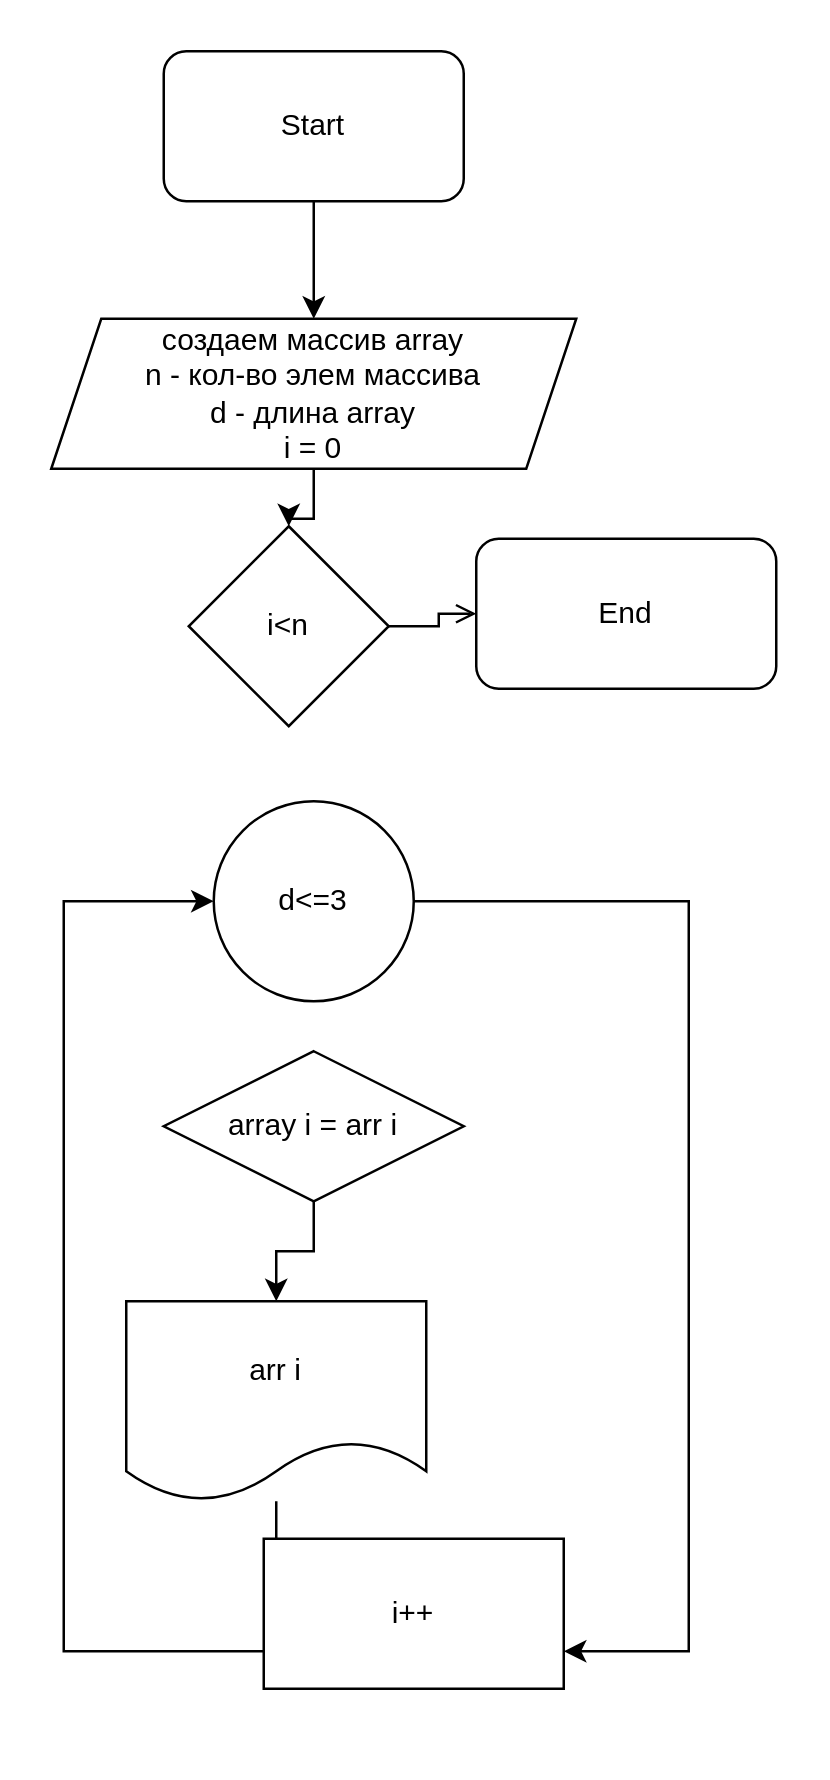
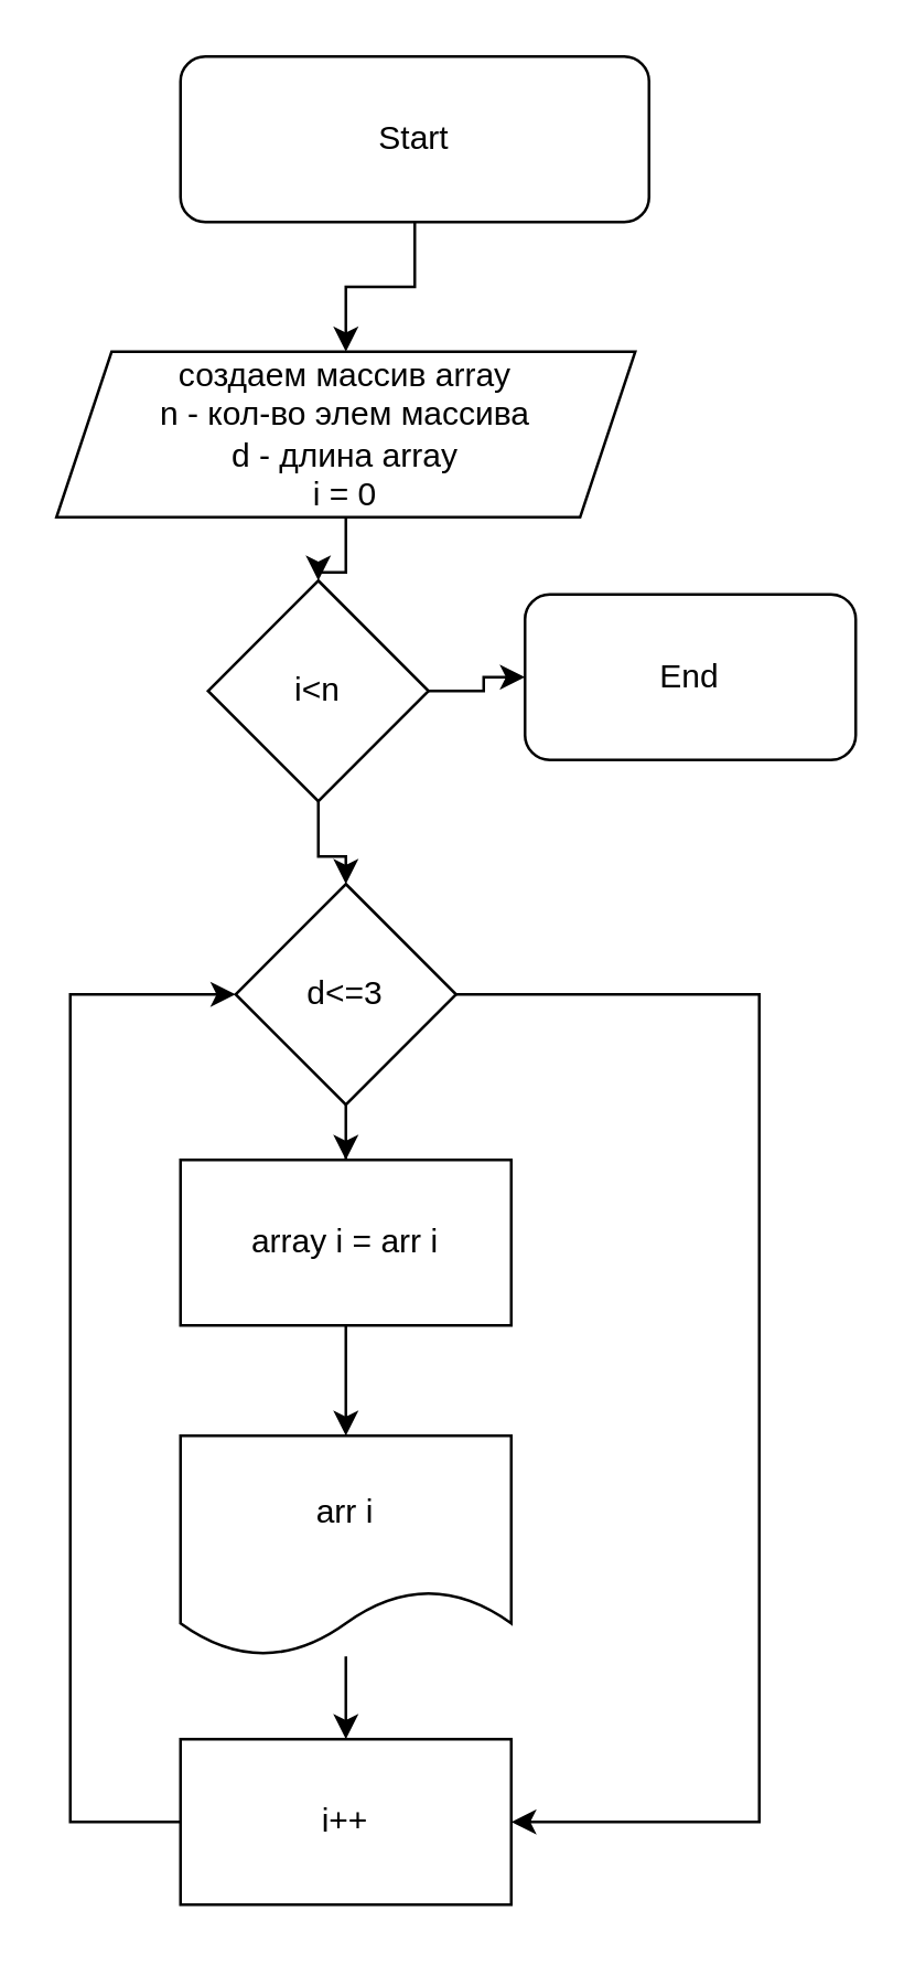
  <mxCell id="0" />
  <mxCell id="1" parent="0" />
  <mxCell id="2" style="edgeStyle=orthogonalEdgeStyle;rounded=0;orthogonalLoop=1;jettySize=auto;html=1;entryX=0.5;entryY=0;entryDx=0;entryDy=0;" edge="1" parent="1" source="3" target="5"><mxGeometry relative="1" as="geometry" /></mxCell>
- <mxCell id="3" value="Start" style="rounded=1;whiteSpace=wrap;html=1;" vertex="1" parent="1"><mxGeometry x="65" y="20" width="120" height="60" as="geometry" /></mxCell>
+ <mxCell id="3" value="Start" style="rounded=1;whiteSpace=wrap;html=1;" vertex="1" parent="1"><mxGeometry x="65" y="20" width="170" height="60" as="geometry" /></mxCell>
  <mxCell id="4" value="" style="edgeStyle=orthogonalEdgeStyle;rounded=0;orthogonalLoop=1;jettySize=auto;html=1;" edge="1" parent="1" source="5" target="8"><mxGeometry relative="1" as="geometry" /></mxCell>
  <mxCell id="5" value="создаем массив array&lt;br&gt;n - кол-во элем массива&lt;br&gt;d - длина array&lt;br&gt;i = 0" style="shape=parallelogram;perimeter=parallelogramPerimeter;whiteSpace=wrap;html=1;fixedSize=1;" vertex="1" parent="1"><mxGeometry x="20" y="127" width="210" height="60" as="geometry" /></mxCell>
- <mxCell id="6" value="" style="edgeStyle=orthogonalEdgeStyle;rounded=0;orthogonalLoop=1;jettySize=auto;html=1;endArrow=open;" edge="1" parent="1" source="8" target="9"><mxGeometry relative="1" as="geometry" /></mxCell>
+ <mxCell id="6" value="" style="edgeStyle=orthogonalEdgeStyle;rounded=0;orthogonalLoop=1;jettySize=auto;html=1;" edge="1" parent="1" source="8" target="9"><mxGeometry relative="1" as="geometry" /></mxCell>
+ <mxCell id="7" value="" style="edgeStyle=orthogonalEdgeStyle;rounded=0;orthogonalLoop=1;jettySize=auto;html=1;" edge="1" parent="1" source="8" target="12"><mxGeometry relative="1" as="geometry" /></mxCell>
  <mxCell id="8" value="i&amp;lt;n" style="rhombus;whiteSpace=wrap;html=1;" vertex="1" parent="1"><mxGeometry x="75" y="210" width="80" height="80" as="geometry" /></mxCell>
  <mxCell id="9" value="End" style="rounded=1;whiteSpace=wrap;html=1;" vertex="1" parent="1"><mxGeometry x="190" y="215" width="120" height="60" as="geometry" /></mxCell>
+ <mxCell id="10" value="" style="edgeStyle=orthogonalEdgeStyle;rounded=0;orthogonalLoop=1;jettySize=auto;html=1;" edge="1" parent="1" source="12" target="14"><mxGeometry relative="1" as="geometry" /></mxCell>
  <mxCell id="11" style="edgeStyle=orthogonalEdgeStyle;rounded=0;orthogonalLoop=1;jettySize=auto;html=1;" edge="1" parent="1" source="12" target="18"><mxGeometry relative="1" as="geometry"><Array as="points"><mxPoint x="275" y="360" /><mxPoint x="275" y="660" /></Array></mxGeometry></mxCell>
- <mxCell id="12" value="d&amp;lt;=3" style="ellipse;whiteSpace=wrap;html=1;" vertex="1" parent="1"><mxGeometry x="85" y="320" width="80" height="80" as="geometry" /></mxCell>
+ <mxCell id="12" value="d&amp;lt;=3" style="rhombus;whiteSpace=wrap;html=1;" vertex="1" parent="1"><mxGeometry x="85" y="320" width="80" height="80" as="geometry" /></mxCell>
  <mxCell id="13" value="" style="edgeStyle=orthogonalEdgeStyle;rounded=0;orthogonalLoop=1;jettySize=auto;html=1;" edge="1" parent="1" source="14" target="16"><mxGeometry relative="1" as="geometry" /></mxCell>
- <mxCell id="14" value="array i = arr i" style="rhombus;whiteSpace=wrap;html=1;" vertex="1" parent="1"><mxGeometry x="65" y="420" width="120" height="60" as="geometry" /></mxCell>
+ <mxCell id="14" value="array i = arr i" style="whiteSpace=wrap;html=1;" vertex="1" parent="1"><mxGeometry x="65" y="420" width="120" height="60" as="geometry" /></mxCell>
  <mxCell id="15" value="" style="edgeStyle=orthogonalEdgeStyle;rounded=0;orthogonalLoop=1;jettySize=auto;html=1;" edge="1" parent="1" source="16" target="18"><mxGeometry relative="1" as="geometry" /></mxCell>
- <mxCell id="16" value="arr i" style="shape=document;whiteSpace=wrap;html=1;boundedLbl=1;" vertex="1" parent="1"><mxGeometry x="50" y="520" width="120" height="80" as="geometry" /></mxCell>
+ <mxCell id="16" value="arr i" style="shape=document;whiteSpace=wrap;html=1;boundedLbl=1;" vertex="1" parent="1"><mxGeometry x="65" y="520" width="120" height="80" as="geometry" /></mxCell>
  <mxCell id="17" style="edgeStyle=orthogonalEdgeStyle;rounded=0;orthogonalLoop=1;jettySize=auto;html=1;entryX=0;entryY=0.5;entryDx=0;entryDy=0;" edge="1" parent="1" source="18" target="12"><mxGeometry relative="1" as="geometry"><Array as="points"><mxPoint x="25" y="660" /><mxPoint x="25" y="360" /></Array></mxGeometry></mxCell>
- <mxCell id="18" value="i++" style="whiteSpace=wrap;html=1;" vertex="1" parent="1"><mxGeometry x="105" y="615" width="120" height="60" as="geometry" /></mxCell>
+ <mxCell id="18" value="i++" style="whiteSpace=wrap;html=1;" vertex="1" parent="1"><mxGeometry x="65" y="630" width="120" height="60" as="geometry" /></mxCell>
